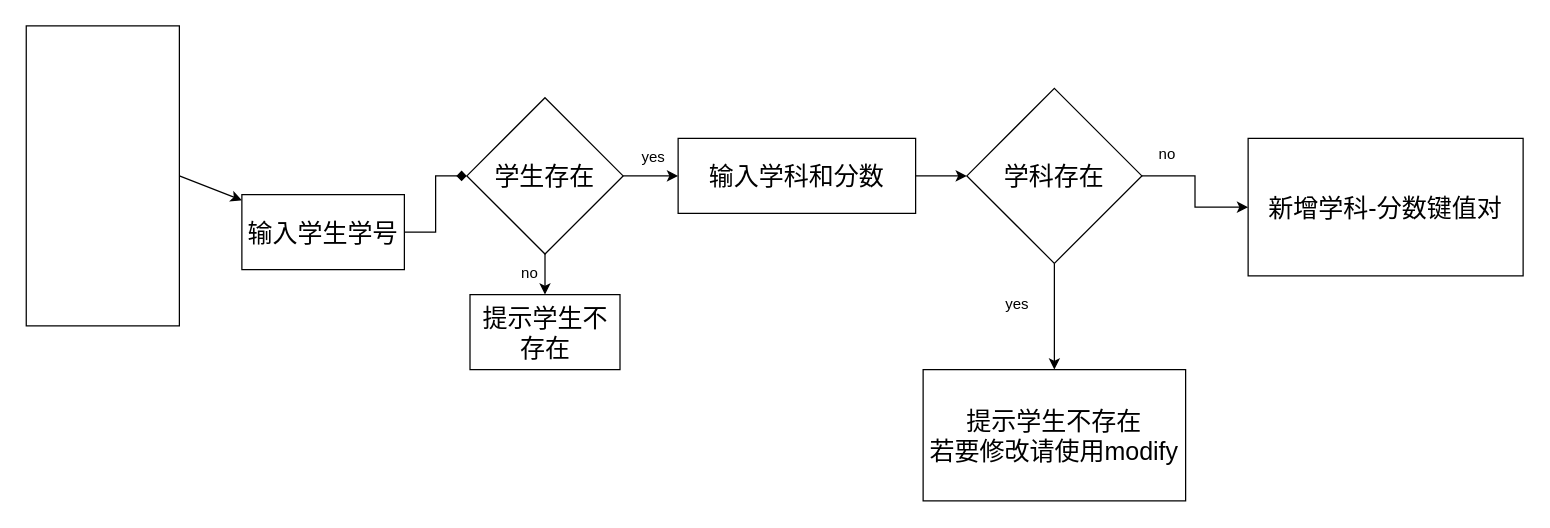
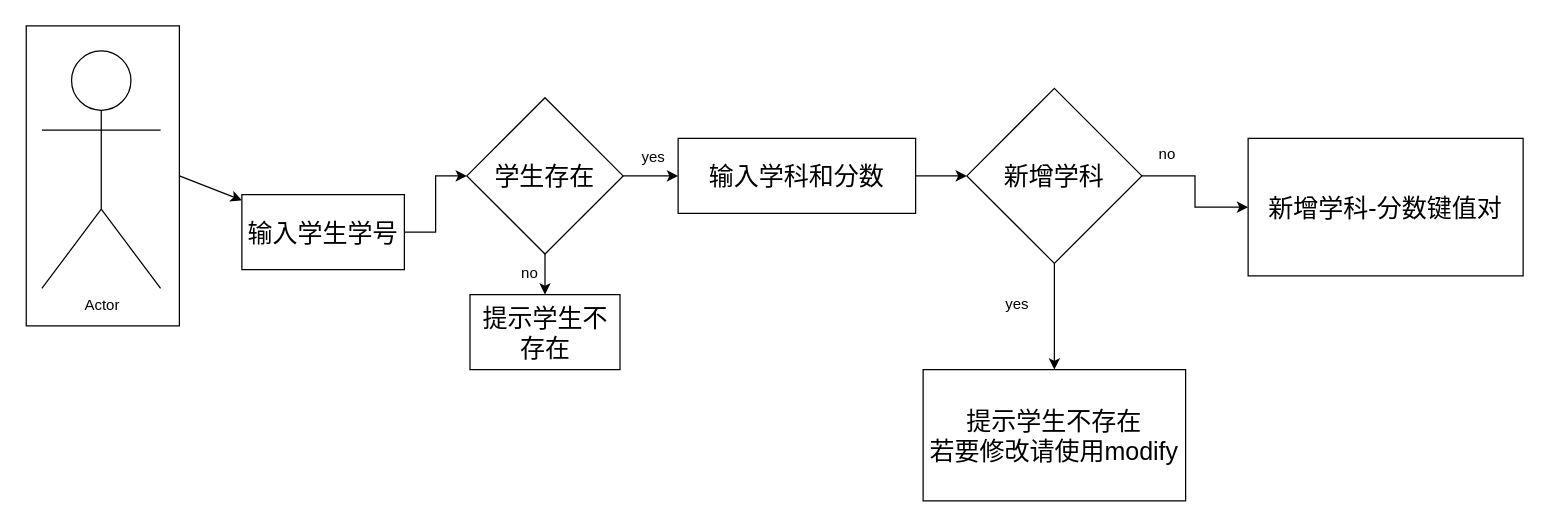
  <mxCell id="0" />
  <mxCell id="1" parent="0" />
  <mxCell id="2" value="" style="rounded=0;whiteSpace=wrap;html=1;" vertex="1" parent="1"><mxGeometry x="20.5" y="20" width="122.5" height="240" as="geometry" /></mxCell>
+ <mxCell id="3" value="Actor" style="shape=umlActor;verticalLabelPosition=bottom;verticalAlign=top;html=1;outlineConnect=0;" vertex="1" parent="1"><mxGeometry x="33" y="40" width="95" height="190" as="geometry" /></mxCell>
  <mxCell id="4" value="" style="endArrow=classic;html=1;rounded=0;exitX=1;exitY=0.5;exitDx=0;exitDy=0;" edge="1" parent="1" source="2" target="6"><mxGeometry width="50" height="50" relative="1" as="geometry"><mxPoint x="413" y="130" as="sourcePoint" /><mxPoint x="213" y="140" as="targetPoint" /></mxGeometry></mxCell>
- <mxCell id="5" value="" style="edgeStyle=orthogonalEdgeStyle;rounded=0;orthogonalLoop=1;jettySize=auto;html=1;endArrow=diamond;" edge="1" parent="1" source="6" target="8"><mxGeometry relative="1" as="geometry" /></mxCell>
+ <mxCell id="5" value="" style="edgeStyle=orthogonalEdgeStyle;rounded=0;orthogonalLoop=1;jettySize=auto;html=1;" edge="1" parent="1" source="6" target="8"><mxGeometry relative="1" as="geometry" /></mxCell>
  <mxCell id="6" value="&lt;font style=&quot;font-size: 20px;&quot;&gt;输入学生学号&lt;/font&gt;" style="rounded=0;whiteSpace=wrap;html=1;" vertex="1" parent="1"><mxGeometry x="193" y="155" width="130" height="60" as="geometry" /></mxCell>
  <mxCell id="7" value="" style="edgeStyle=orthogonalEdgeStyle;rounded=0;orthogonalLoop=1;jettySize=auto;html=1;exitX=1;exitY=0.5;exitDx=0;exitDy=0;" edge="1" parent="1" source="8" target="10"><mxGeometry relative="1" as="geometry" /></mxCell>
  <mxCell id="8" value="&lt;font style=&quot;font-size: 20px;&quot;&gt;学生存在&lt;/font&gt;" style="rhombus;whiteSpace=wrap;html=1;rounded=0;" vertex="1" parent="1"><mxGeometry x="373" y="77.5" width="125" height="125" as="geometry" /></mxCell>
  <mxCell id="9" value="" style="edgeStyle=orthogonalEdgeStyle;rounded=0;orthogonalLoop=1;jettySize=auto;html=1;" edge="1" parent="1" source="10" target="17"><mxGeometry relative="1" as="geometry" /></mxCell>
  <mxCell id="10" value="&lt;font style=&quot;font-size: 20px;&quot;&gt;输入学科和分数&lt;/font&gt;" style="whiteSpace=wrap;html=1;rounded=0;" vertex="1" parent="1"><mxGeometry x="542" y="110" width="190" height="60" as="geometry" /></mxCell>
  <mxCell id="11" value="yes" style="text;html=1;align=center;verticalAlign=middle;resizable=0;points=[];autosize=1;strokeColor=none;fillColor=none;" vertex="1" parent="1"><mxGeometry x="502" y="110" width="40" height="30" as="geometry" /></mxCell>
  <mxCell id="12" value="" style="edgeStyle=orthogonalEdgeStyle;rounded=0;orthogonalLoop=1;jettySize=auto;html=1;exitX=0.5;exitY=1;exitDx=0;exitDy=0;" edge="1" parent="1" target="13" source="8"><mxGeometry relative="1" as="geometry"><mxPoint x="278" y="365" as="sourcePoint" /></mxGeometry></mxCell>
  <mxCell id="13" value="&lt;font style=&quot;font-size: 20px;&quot;&gt;提示学生不存在&lt;/font&gt;" style="whiteSpace=wrap;html=1;rounded=0;" vertex="1" parent="1"><mxGeometry x="375.5" y="235" width="120" height="60" as="geometry" /></mxCell>
  <mxCell id="14" value="no" style="text;html=1;align=center;verticalAlign=middle;resizable=0;points=[];autosize=1;strokeColor=none;fillColor=none;" vertex="1" parent="1"><mxGeometry x="403" y="202.5" width="40" height="30" as="geometry" /></mxCell>
  <mxCell id="15" value="" style="edgeStyle=orthogonalEdgeStyle;rounded=0;orthogonalLoop=1;jettySize=auto;html=1;" edge="1" parent="1" source="17" target="18"><mxGeometry relative="1" as="geometry" /></mxCell>
  <mxCell id="16" value="" style="edgeStyle=orthogonalEdgeStyle;rounded=0;orthogonalLoop=1;jettySize=auto;html=1;" edge="1" parent="1" source="17" target="20"><mxGeometry relative="1" as="geometry" /></mxCell>
- <mxCell id="17" value="&lt;font style=&quot;font-size: 20px;&quot;&gt;学科存在&lt;/font&gt;" style="rhombus;whiteSpace=wrap;html=1;rounded=0;" vertex="1" parent="1"><mxGeometry x="773" y="70" width="140" height="140" as="geometry" /></mxCell>
+ <mxCell id="17" value="&lt;font style=&quot;font-size: 20px;&quot;&gt;新增学科&lt;/font&gt;" style="rhombus;whiteSpace=wrap;html=1;rounded=0;" vertex="1" parent="1"><mxGeometry x="773" y="70" width="140" height="140" as="geometry" /></mxCell>
  <mxCell id="18" value="提示学生不存在&lt;div&gt;若要修改请使用modify&lt;/div&gt;" style="whiteSpace=wrap;html=1;rounded=0;fontSize=20;" vertex="1" parent="1"><mxGeometry x="738" y="295" width="210" height="105" as="geometry" /></mxCell>
  <mxCell id="19" value="yes" style="text;html=1;align=center;verticalAlign=middle;resizable=0;points=[];autosize=1;strokeColor=none;fillColor=none;" vertex="1" parent="1"><mxGeometry x="793" y="228" width="40" height="30" as="geometry" /></mxCell>
  <mxCell id="20" value="&lt;font style=&quot;font-size: 20px;&quot;&gt;新增学科-分数键值对&lt;/font&gt;" style="whiteSpace=wrap;html=1;rounded=0;" vertex="1" parent="1"><mxGeometry x="998" y="110" width="220" height="110" as="geometry" /></mxCell>
  <mxCell id="21" value="no" style="text;html=1;align=center;verticalAlign=middle;resizable=0;points=[];autosize=1;strokeColor=none;fillColor=none;" vertex="1" parent="1"><mxGeometry x="913" y="108" width="40" height="30" as="geometry" /></mxCell>
